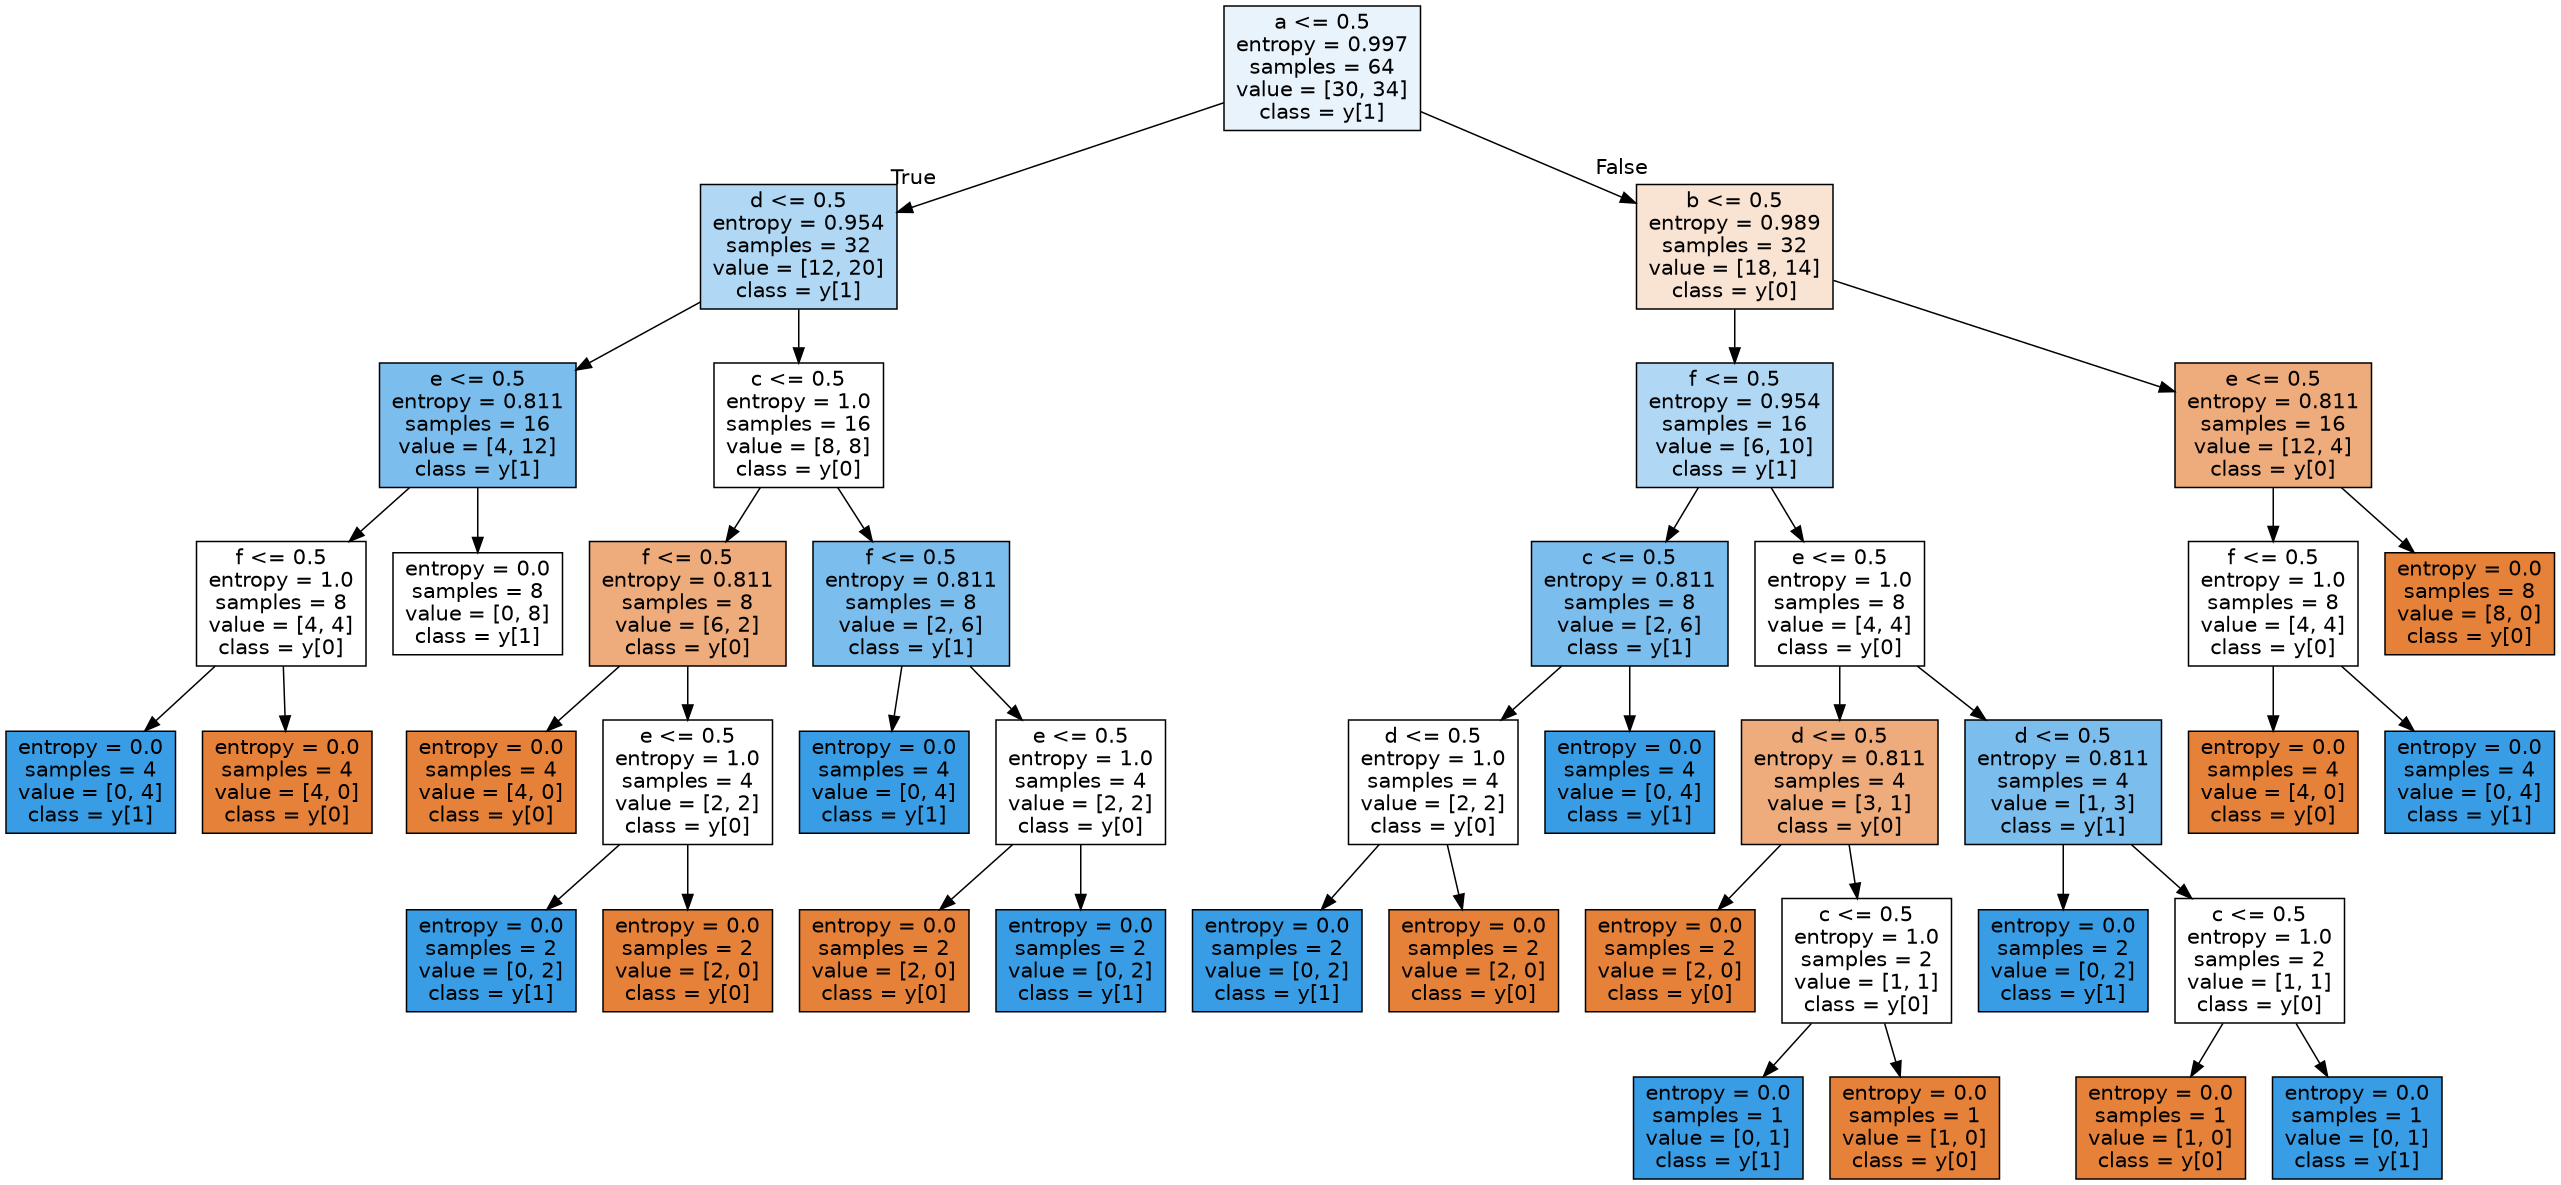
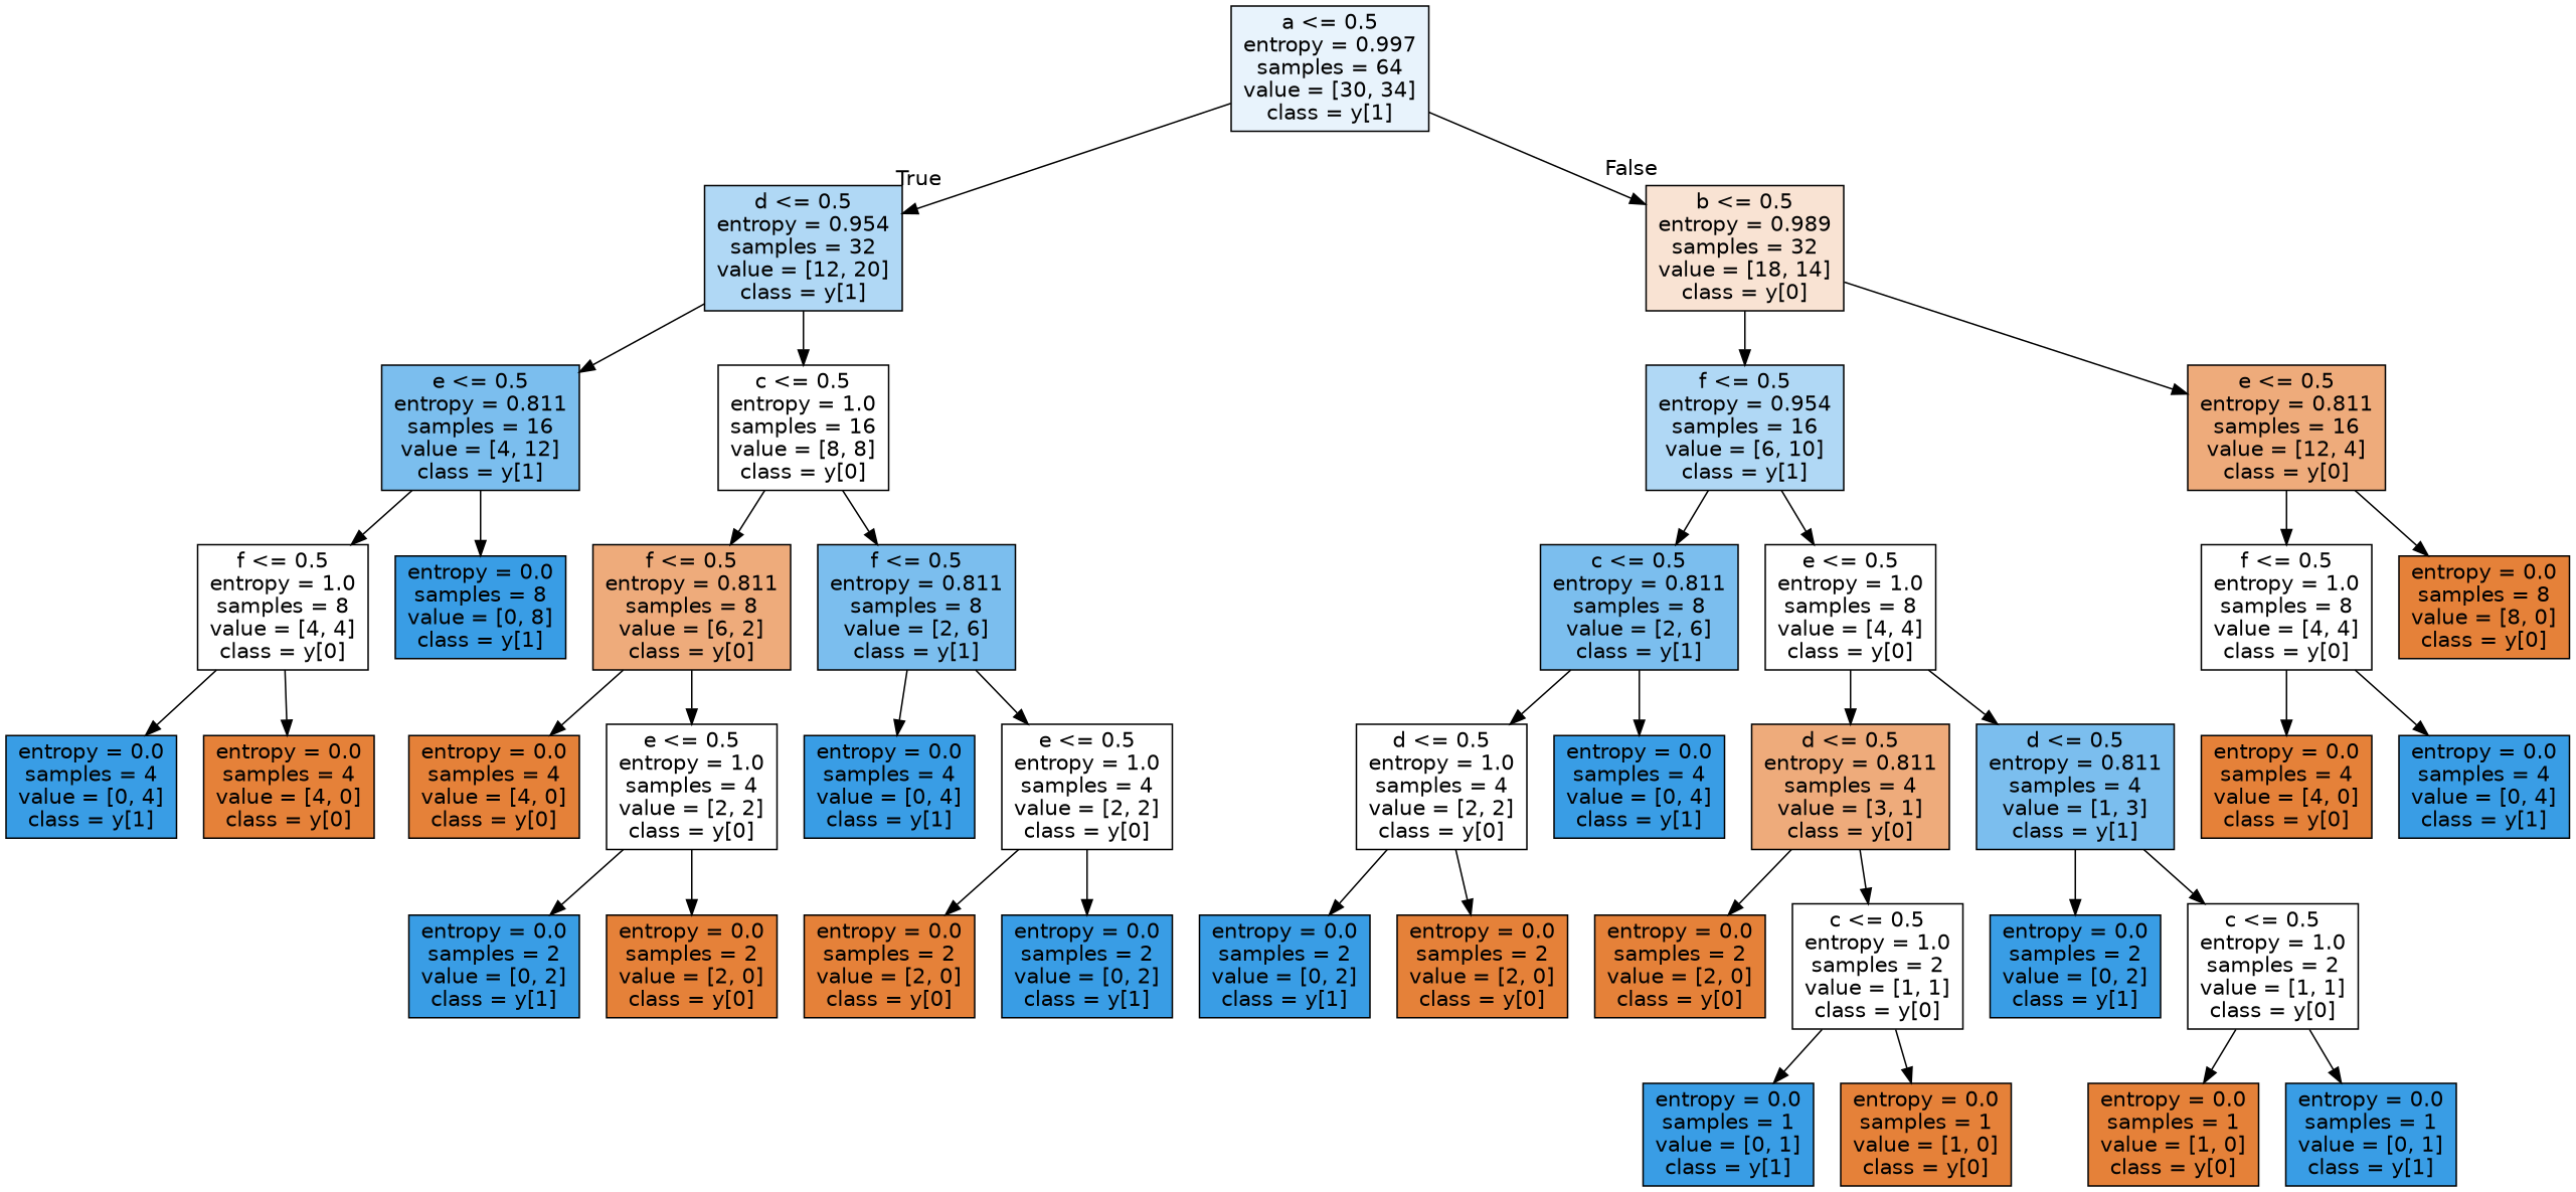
  digraph {
    node [color=black fillcolor="#399de5" fontname=helvetica shape=box style=filled]
    edge [fontname=helvetica]
    n1 [fillcolor="#e8f3fc" label="a <= 0.5\nentropy = 0.997\nsamples = 64\nvalue = [30, 34]\nclass = y[1]"]
    n2 [fillcolor="#b0d8f5" label="d <= 0.5\nentropy = 0.954\nsamples = 32\nvalue = [12, 20]\nclass = y[1]"]
    n3 [fillcolor="#f9e3d3" label="b <= 0.5\nentropy = 0.989\nsamples = 32\nvalue = [18, 14]\nclass = y[0]"]
    n4 [fillcolor="#7bbeee" label="e <= 0.5\nentropy = 0.811\nsamples = 16\nvalue = [4, 12]\nclass = y[1]"]
    n5 [fillcolor="#ffffff" label="c <= 0.5\nentropy = 1.0\nsamples = 16\nvalue = [8, 8]\nclass = y[0]"]
    n6 [fillcolor="#ffffff" label="f <= 0.5\nentropy = 1.0\nsamples = 8\nvalue = [4, 4]\nclass = y[0]"]
-   n7 [fillcolor="#ffffff" label="entropy = 0.0\nsamples = 8\nvalue = [0, 8]\nclass = y[1]"]
+   n7 [label="entropy = 0.0\nsamples = 8\nvalue = [0, 8]\nclass = y[1]"]
    n8 [label="entropy = 0.0\nsamples = 4\nvalue = [0, 4]\nclass = y[1]"]
    n9 [fillcolor="#e58139" label="entropy = 0.0\nsamples = 4\nvalue = [4, 0]\nclass = y[0]"]
    n10 [fillcolor="#eeab7b" label="f <= 0.5\nentropy = 0.811\nsamples = 8\nvalue = [6, 2]\nclass = y[0]"]
    n11 [fillcolor="#7bbeee" label="f <= 0.5\nentropy = 0.811\nsamples = 8\nvalue = [2, 6]\nclass = y[1]"]
    n12 [fillcolor="#e58139" label="entropy = 0.0\nsamples = 4\nvalue = [4, 0]\nclass = y[0]"]
    n13 [fillcolor="#ffffff" label="e <= 0.5\nentropy = 1.0\nsamples = 4\nvalue = [2, 2]\nclass = y[0]"]
    n14 [label="entropy = 0.0\nsamples = 2\nvalue = [0, 2]\nclass = y[1]"]
    n15 [fillcolor="#e58139" label="entropy = 0.0\nsamples = 2\nvalue = [2, 0]\nclass = y[0]"]
    n16 [label="entropy = 0.0\nsamples = 4\nvalue = [0, 4]\nclass = y[1]"]
    n17 [fillcolor="#ffffff" label="e <= 0.5\nentropy = 1.0\nsamples = 4\nvalue = [2, 2]\nclass = y[0]"]
    n18 [fillcolor="#e58139" label="entropy = 0.0\nsamples = 2\nvalue = [2, 0]\nclass = y[0]"]
    n19 [label="entropy = 0.0\nsamples = 2\nvalue = [0, 2]\nclass = y[1]"]
    n20 [fillcolor="#b0d8f5" label="f <= 0.5\nentropy = 0.954\nsamples = 16\nvalue = [6, 10]\nclass = y[1]"]
    n21 [fillcolor="#eeab7b" label="e <= 0.5\nentropy = 0.811\nsamples = 16\nvalue = [12, 4]\nclass = y[0]"]
    n22 [fillcolor="#7bbeee" label="c <= 0.5\nentropy = 0.811\nsamples = 8\nvalue = [2, 6]\nclass = y[1]"]
    n23 [fillcolor="#ffffff" label="e <= 0.5\nentropy = 1.0\nsamples = 8\nvalue = [4, 4]\nclass = y[0]"]
    n24 [fillcolor="#ffffff" label="d <= 0.5\nentropy = 1.0\nsamples = 4\nvalue = [2, 2]\nclass = y[0]"]
    n25 [label="entropy = 0.0\nsamples = 4\nvalue = [0, 4]\nclass = y[1]"]
    n26 [label="entropy = 0.0\nsamples = 2\nvalue = [0, 2]\nclass = y[1]"]
    n27 [fillcolor="#e58139" label="entropy = 0.0\nsamples = 2\nvalue = [2, 0]\nclass = y[0]"]
    n28 [fillcolor="#eeab7b" label="d <= 0.5\nentropy = 0.811\nsamples = 4\nvalue = [3, 1]\nclass = y[0]"]
    n29 [fillcolor="#7bbeee" label="d <= 0.5\nentropy = 0.811\nsamples = 4\nvalue = [1, 3]\nclass = y[1]"]
    n30 [fillcolor="#e58139" label="entropy = 0.0\nsamples = 2\nvalue = [2, 0]\nclass = y[0]"]
    n31 [fillcolor="#ffffff" label="c <= 0.5\nentropy = 1.0\nsamples = 2\nvalue = [1, 1]\nclass = y[0]"]
    n32 [label="entropy = 0.0\nsamples = 1\nvalue = [0, 1]\nclass = y[1]"]
    n33 [fillcolor="#e58139" label="entropy = 0.0\nsamples = 1\nvalue = [1, 0]\nclass = y[0]"]
    n34 [label="entropy = 0.0\nsamples = 2\nvalue = [0, 2]\nclass = y[1]"]
    n35 [fillcolor="#ffffff" label="c <= 0.5\nentropy = 1.0\nsamples = 2\nvalue = [1, 1]\nclass = y[0]"]
    n36 [fillcolor="#e58139" label="entropy = 0.0\nsamples = 1\nvalue = [1, 0]\nclass = y[0]"]
    n37 [label="entropy = 0.0\nsamples = 1\nvalue = [0, 1]\nclass = y[1]"]
    n38 [fillcolor="#ffffff" label="f <= 0.5\nentropy = 1.0\nsamples = 8\nvalue = [4, 4]\nclass = y[0]"]
    n39 [fillcolor="#e58139" label="entropy = 0.0\nsamples = 8\nvalue = [8, 0]\nclass = y[0]"]
    n40 [fillcolor="#e58139" label="entropy = 0.0\nsamples = 4\nvalue = [4, 0]\nclass = y[0]"]
    n41 [label="entropy = 0.0\nsamples = 4\nvalue = [0, 4]\nclass = y[1]"]
    n1 -> n2 [headlabel=True labelangle=45 labeldistance=2.5]
    n1 -> n3 [headlabel=False labelangle=-45 labeldistance=2.5]
    n2 -> n4
    n2 -> n5
    n3 -> n20
    n3 -> n21
    n4 -> n6
    n4 -> n7
    n5 -> n10
    n5 -> n11
    n6 -> n8
    n6 -> n9
    n10 -> n12
    n10 -> n13
    n11 -> n16
    n11 -> n17
    n13 -> n14
    n13 -> n15
    n17 -> n18
    n17 -> n19
    n20 -> n22
    n20 -> n23
    n21 -> n38
    n21 -> n39
    n22 -> n24
    n22 -> n25
    n23 -> n28
    n23 -> n29
    n24 -> n26
    n24 -> n27
    n28 -> n30
    n28 -> n31
    n29 -> n34
    n29 -> n35
    n31 -> n32
    n31 -> n33
    n35 -> n36
    n35 -> n37
    n38 -> n40
    n38 -> n41
  }
